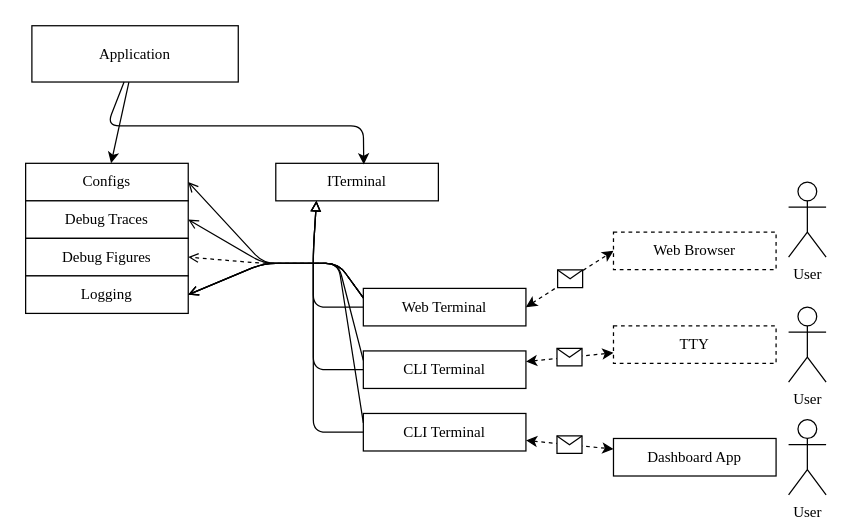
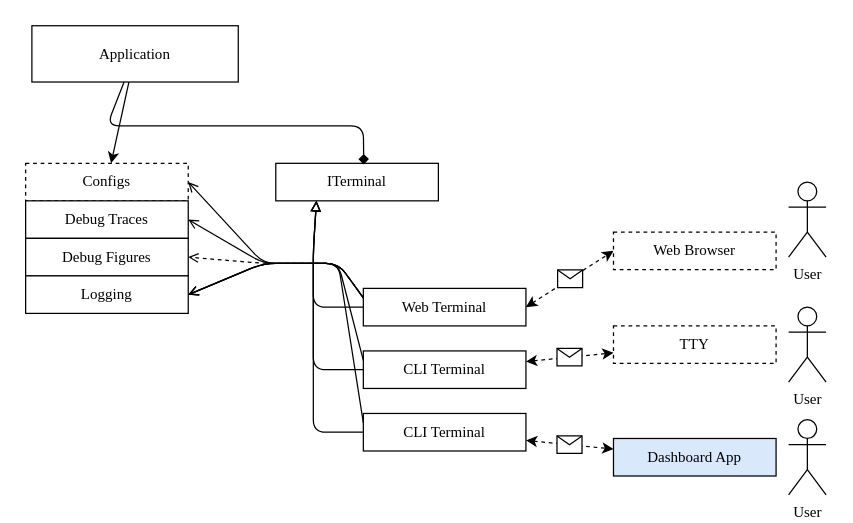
  <mxCell id="0" />
  <mxCell id="1" parent="0" />
  <mxCell id="2" style="rounded=0;orthogonalLoop=1;jettySize=auto;html=1;fontFamily=Lucida Console;" edge="1" parent="1" source="3" target="4"><mxGeometry relative="1" as="geometry" /></mxCell>
  <mxCell id="3" value="Application" style="rounded=0;whiteSpace=wrap;html=1;fontFamily=Lucida Console;" vertex="1" parent="1"><mxGeometry x="25" y="20" width="165" height="45" as="geometry" /></mxCell>
- <mxCell id="4" value="Configs" style="rounded=0;whiteSpace=wrap;html=1;fontFamily=Lucida Console;" vertex="1" parent="1"><mxGeometry x="20" y="130" width="130" height="30" as="geometry" /></mxCell>
+ <mxCell id="4" value="Configs" style="rounded=0;whiteSpace=wrap;html=1;fontFamily=Lucida Console;dashed=1;" vertex="1" parent="1"><mxGeometry x="20" y="130" width="130" height="30" as="geometry" /></mxCell>
  <mxCell id="5" value="Debug Traces" style="rounded=0;whiteSpace=wrap;html=1;fontFamily=Lucida Console;" vertex="1" parent="1"><mxGeometry x="20" y="160" width="130" height="30" as="geometry" /></mxCell>
  <mxCell id="6" value="Debug Figures" style="rounded=0;whiteSpace=wrap;html=1;fontFamily=Lucida Console;" vertex="1" parent="1"><mxGeometry x="20" y="190" width="130" height="30" as="geometry" /></mxCell>
  <mxCell id="7" value="Logging" style="rounded=0;whiteSpace=wrap;html=1;fontFamily=Lucida Console;" vertex="1" parent="1"><mxGeometry x="20" y="220" width="130" height="30" as="geometry" /></mxCell>
  <mxCell id="8" value="ITerminal" style="rounded=0;whiteSpace=wrap;html=1;fontFamily=Lucida Console;" vertex="1" parent="1"><mxGeometry x="220" y="130" width="130" height="30" as="geometry" /></mxCell>
- <mxCell id="9" style="rounded=1;orthogonalLoop=1;jettySize=auto;html=1;fontFamily=Lucida Console;entryX=0.541;entryY=0.029;entryDx=0;entryDy=0;entryPerimeter=0;" edge="1" parent="1" source="3" target="8"><mxGeometry relative="1" as="geometry"><Array as="points"><mxPoint x="85" y="100" /><mxPoint x="290" y="100" /></Array></mxGeometry></mxCell>
+ <mxCell id="9" style="rounded=1;orthogonalLoop=1;jettySize=auto;html=1;fontFamily=Lucida Console;entryX=0.541;entryY=0.029;entryDx=0;entryDy=0;entryPerimeter=0;endArrow=diamond;" edge="1" parent="1" source="3" target="8"><mxGeometry relative="1" as="geometry"><Array as="points"><mxPoint x="85" y="100" /><mxPoint x="290" y="100" /></Array></mxGeometry></mxCell>
  <mxCell id="10" style="edgeStyle=none;rounded=1;orthogonalLoop=1;jettySize=auto;html=1;entryX=0.25;entryY=1;entryDx=0;entryDy=0;fontFamily=Lucida Console;startArrow=none;startFill=0;endArrow=block;endFill=0;" edge="1" parent="1" source="12" target="8"><mxGeometry relative="1" as="geometry"><Array as="points"><mxPoint x="250" y="245" /><mxPoint x="250" y="200" /></Array></mxGeometry></mxCell>
  <mxCell id="11" style="edgeStyle=none;rounded=1;orthogonalLoop=1;jettySize=auto;html=1;entryX=1;entryY=0.5;entryDx=0;entryDy=0;fontFamily=Lucida Console;startArrow=none;startFill=0;endArrow=open;endFill=0;exitX=0;exitY=0.25;exitDx=0;exitDy=0;" edge="1" parent="1" source="12" target="4"><mxGeometry relative="1" as="geometry"><Array as="points"><mxPoint x="270" y="210" /><mxPoint x="210" y="210" /></Array></mxGeometry></mxCell>
  <mxCell id="12" value="Web Terminal" style="rounded=0;whiteSpace=wrap;html=1;fontFamily=Lucida Console;" vertex="1" parent="1"><mxGeometry x="290" y="230" width="130" height="30" as="geometry" /></mxCell>
  <mxCell id="13" style="edgeStyle=none;rounded=1;orthogonalLoop=1;jettySize=auto;html=1;entryX=0.25;entryY=1;entryDx=0;entryDy=0;fontFamily=Lucida Console;startArrow=none;startFill=0;endArrow=block;endFill=0;" edge="1" parent="1" source="14" target="8"><mxGeometry relative="1" as="geometry"><Array as="points"><mxPoint x="250" y="295" /><mxPoint x="250" y="200" /></Array></mxGeometry></mxCell>
  <mxCell id="14" value="CLI Terminal" style="rounded=0;whiteSpace=wrap;html=1;fontFamily=Lucida Console;" vertex="1" parent="1"><mxGeometry x="290" y="280" width="130" height="30" as="geometry" /></mxCell>
  <mxCell id="15" value="CLI Terminal" style="rounded=0;whiteSpace=wrap;html=1;fontFamily=Lucida Console;" vertex="1" parent="1"><mxGeometry x="290" y="330" width="130" height="30" as="geometry" /></mxCell>
  <mxCell id="16" value="" style="endArrow=classic;html=1;rounded=1;fontFamily=Lucida Console;exitX=1;exitY=0.5;exitDx=0;exitDy=0;dashed=1;startArrow=classic;startFill=1;entryX=0;entryY=0.5;entryDx=0;entryDy=0;" edge="1" parent="1" source="12" target="19"><mxGeometry relative="1" as="geometry"><mxPoint x="460" y="170" as="sourcePoint" /><mxPoint x="480" y="210" as="targetPoint" /></mxGeometry></mxCell>
  <mxCell id="17" value="" style="shape=message;html=1;outlineConnect=0;fontFamily=Lucida Console;" vertex="1" parent="16"><mxGeometry width="20" height="14" relative="1" as="geometry"><mxPoint x="-10" y="-7" as="offset" /></mxGeometry></mxCell>
  <mxCell id="18" style="edgeStyle=none;rounded=1;orthogonalLoop=1;jettySize=auto;html=1;entryX=0.25;entryY=1;entryDx=0;entryDy=0;fontFamily=Lucida Console;startArrow=none;startFill=0;endArrow=block;endFill=0;exitX=0;exitY=0.5;exitDx=0;exitDy=0;" edge="1" parent="1" source="15" target="8"><mxGeometry relative="1" as="geometry"><Array as="points"><mxPoint x="250" y="345" /><mxPoint x="250" y="295" /><mxPoint x="250" y="200" /></Array></mxGeometry></mxCell>
  <mxCell id="19" value="Web Browser" style="rounded=0;whiteSpace=wrap;html=1;fontFamily=Lucida Console;dashed=1;" vertex="1" parent="1"><mxGeometry x="490" y="185" width="130" height="30" as="geometry" /></mxCell>
  <mxCell id="20" value="TTY" style="rounded=0;whiteSpace=wrap;html=1;fontFamily=Lucida Console;dashed=1;" vertex="1" parent="1"><mxGeometry x="490" y="260" width="130" height="30" as="geometry" /></mxCell>
  <mxCell id="21" value="" style="endArrow=classic;html=1;rounded=1;fontFamily=Lucida Console;dashed=1;startArrow=classic;startFill=1;" edge="1" parent="1" source="14" target="20"><mxGeometry relative="1" as="geometry"><mxPoint x="430" y="255" as="sourcePoint" /><mxPoint x="500" y="210" as="targetPoint" /></mxGeometry></mxCell>
  <mxCell id="22" value="" style="shape=message;html=1;outlineConnect=0;fontFamily=Lucida Console;" vertex="1" parent="21"><mxGeometry width="20" height="14" relative="1" as="geometry"><mxPoint x="-10" y="-7" as="offset" /></mxGeometry></mxCell>
- <mxCell id="23" value="Dashboard App" style="rounded=0;whiteSpace=wrap;html=1;fontFamily=Lucida Console;" vertex="1" parent="1"><mxGeometry x="490" y="350" width="130" height="30" as="geometry" /></mxCell>
+ <mxCell id="23" value="Dashboard App" style="rounded=0;whiteSpace=wrap;html=1;fontFamily=Lucida Console;fillColor=#dae8fc;" vertex="1" parent="1"><mxGeometry x="490" y="350" width="130" height="30" as="geometry" /></mxCell>
  <mxCell id="24" value="" style="endArrow=classic;html=1;rounded=1;fontFamily=Lucida Console;dashed=1;startArrow=classic;startFill=1;" edge="1" parent="1" source="15" target="23"><mxGeometry relative="1" as="geometry"><mxPoint x="430" y="255" as="sourcePoint" /><mxPoint x="500" y="210" as="targetPoint" /></mxGeometry></mxCell>
  <mxCell id="25" value="" style="shape=message;html=1;outlineConnect=0;fontFamily=Lucida Console;" vertex="1" parent="24"><mxGeometry width="20" height="14" relative="1" as="geometry"><mxPoint x="-10" y="-7" as="offset" /></mxGeometry></mxCell>
  <mxCell id="26" value="User" style="shape=umlActor;verticalLabelPosition=bottom;verticalAlign=top;html=1;outlineConnect=0;fontFamily=Lucida Console;" vertex="1" parent="1"><mxGeometry x="630" y="145" width="30" height="60" as="geometry" /></mxCell>
  <mxCell id="27" value="User" style="shape=umlActor;verticalLabelPosition=bottom;verticalAlign=top;html=1;outlineConnect=0;fontFamily=Lucida Console;" vertex="1" parent="1"><mxGeometry x="630" y="245" width="30" height="60" as="geometry" /></mxCell>
  <mxCell id="28" value="User" style="shape=umlActor;verticalLabelPosition=bottom;verticalAlign=top;html=1;outlineConnect=0;fontFamily=Lucida Console;" vertex="1" parent="1"><mxGeometry x="630" y="335" width="30" height="60" as="geometry" /></mxCell>
  <mxCell id="29" style="edgeStyle=none;rounded=1;orthogonalLoop=1;jettySize=auto;html=1;entryX=1;entryY=0.5;entryDx=0;entryDy=0;fontFamily=Lucida Console;startArrow=none;startFill=0;endArrow=open;endFill=0;exitX=0;exitY=0.25;exitDx=0;exitDy=0;" edge="1" parent="1" source="12" target="5"><mxGeometry relative="1" as="geometry"><Array as="points"><mxPoint x="270" y="210" /><mxPoint x="210" y="210" /></Array></mxGeometry></mxCell>
  <mxCell id="30" style="edgeStyle=none;rounded=1;orthogonalLoop=1;jettySize=auto;html=1;entryX=1;entryY=0.5;entryDx=0;entryDy=0;fontFamily=Lucida Console;startArrow=none;startFill=0;endArrow=open;endFill=0;exitX=0;exitY=0.25;exitDx=0;exitDy=0;dashed=1;" edge="1" parent="1" source="12" target="6"><mxGeometry relative="1" as="geometry"><Array as="points"><mxPoint x="270" y="210" /><mxPoint x="210" y="210" /></Array></mxGeometry></mxCell>
  <mxCell id="31" style="edgeStyle=none;rounded=1;orthogonalLoop=1;jettySize=auto;html=1;entryX=1;entryY=0.5;entryDx=0;entryDy=0;fontFamily=Lucida Console;startArrow=none;startFill=0;endArrow=open;endFill=0;exitX=0;exitY=0.25;exitDx=0;exitDy=0;" edge="1" parent="1" source="12" target="7"><mxGeometry relative="1" as="geometry"><Array as="points"><mxPoint x="270" y="210" /><mxPoint x="210" y="210" /></Array></mxGeometry></mxCell>
  <mxCell id="32" style="edgeStyle=none;rounded=1;orthogonalLoop=1;jettySize=auto;html=1;entryX=1;entryY=0.5;entryDx=0;entryDy=0;fontFamily=Lucida Console;startArrow=none;startFill=0;endArrow=open;endFill=0;exitX=0;exitY=0.25;exitDx=0;exitDy=0;" edge="1" parent="1" source="14" target="7"><mxGeometry relative="1" as="geometry"><Array as="points"><mxPoint x="270" y="210" /><mxPoint x="210" y="210" /></Array></mxGeometry></mxCell>
  <mxCell id="33" style="edgeStyle=none;rounded=1;orthogonalLoop=1;jettySize=auto;html=1;entryX=1;entryY=0.5;entryDx=0;entryDy=0;fontFamily=Lucida Console;startArrow=none;startFill=0;endArrow=open;endFill=0;exitX=0;exitY=0.25;exitDx=0;exitDy=0;" edge="1" parent="1" source="15" target="7"><mxGeometry relative="1" as="geometry"><Array as="points"><mxPoint x="270" y="210" /><mxPoint x="210" y="210" /></Array></mxGeometry></mxCell>
